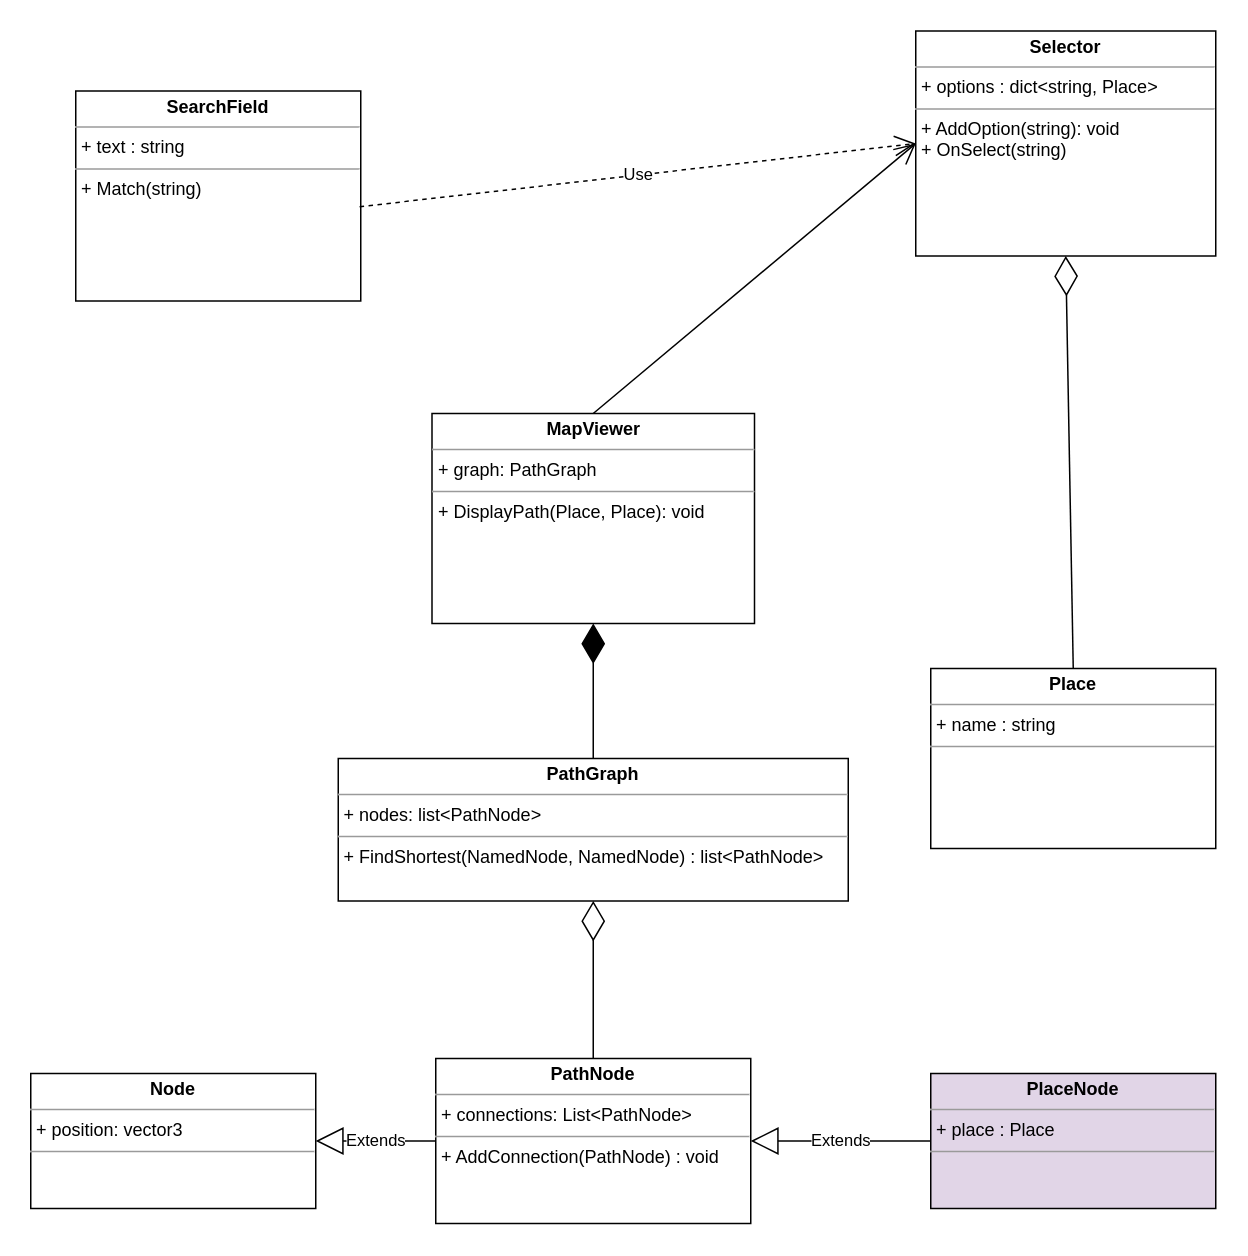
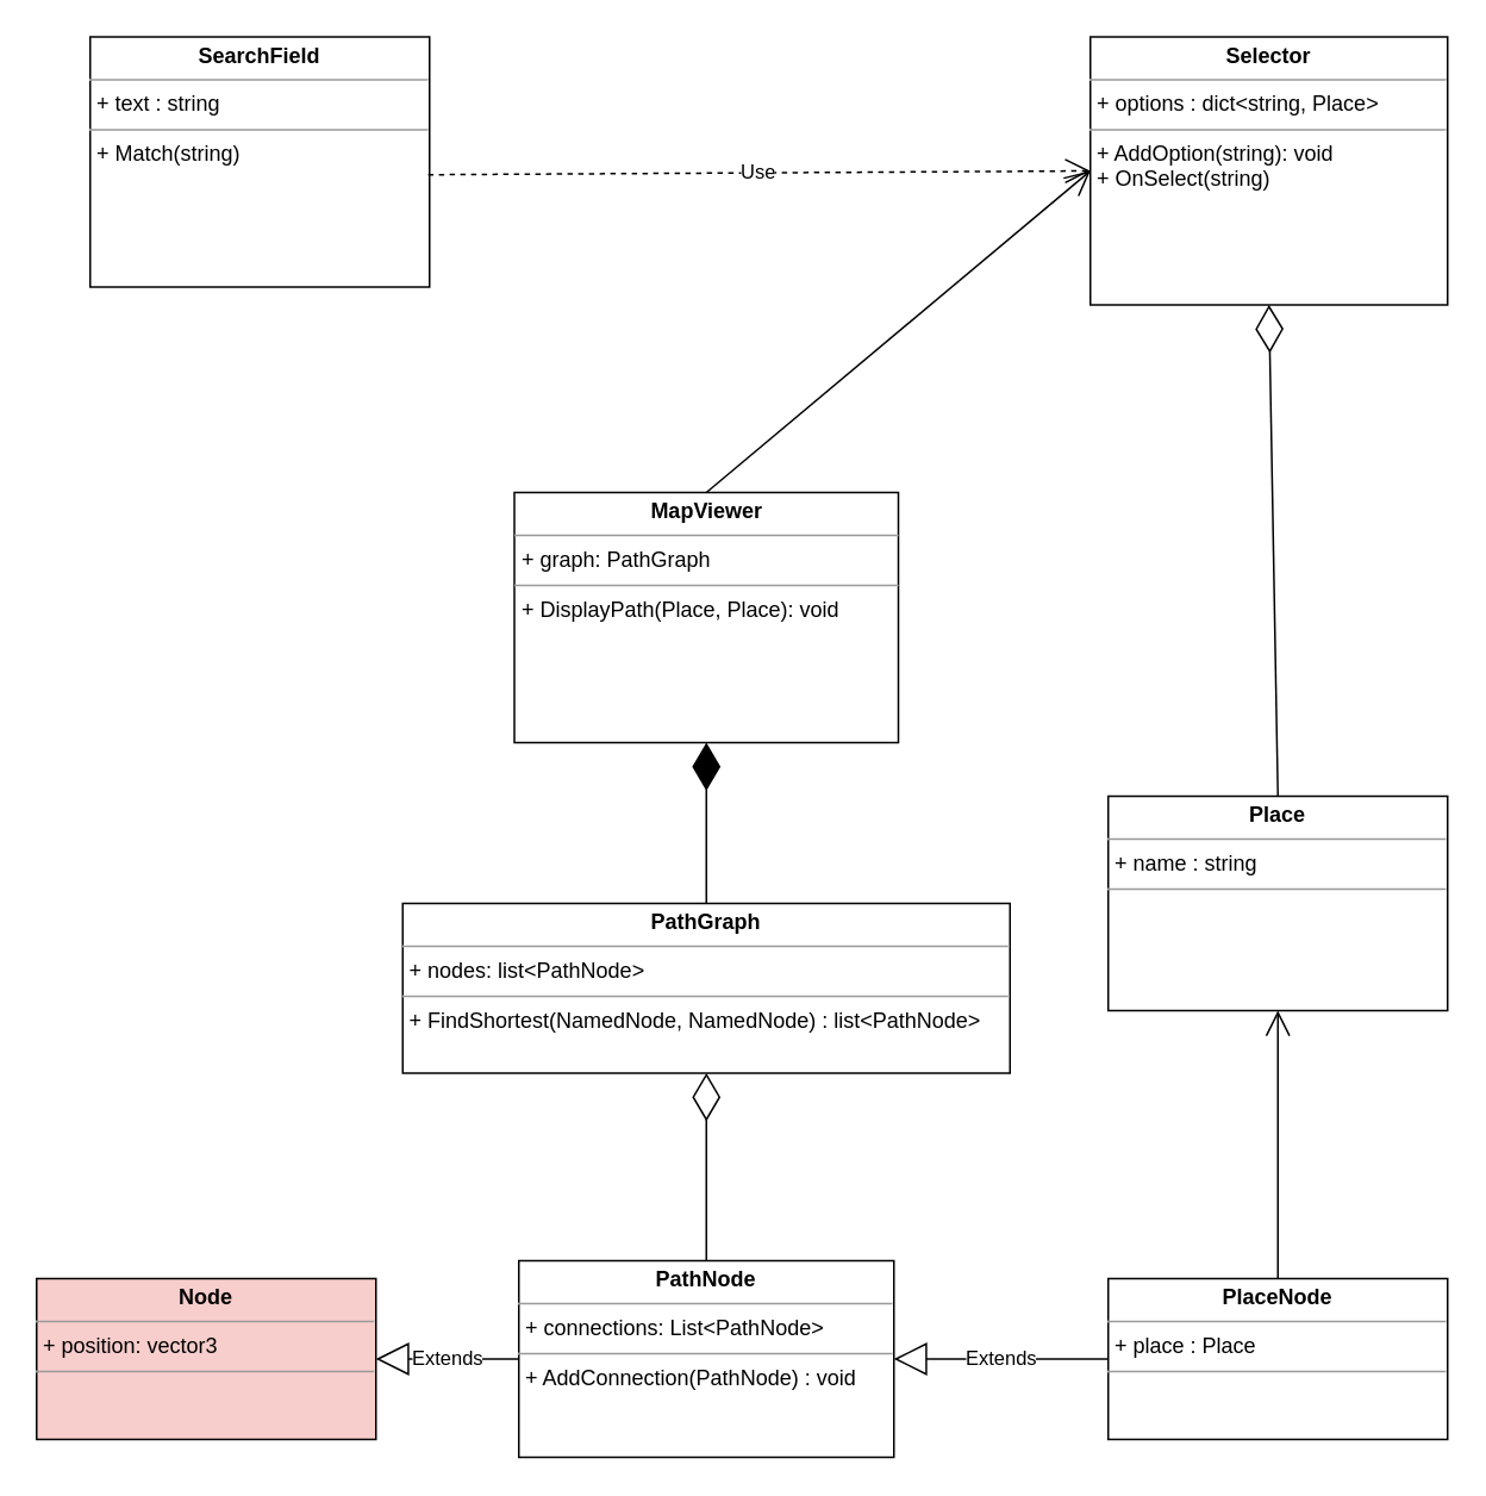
  <mxCell id="0" />
  <mxCell id="1" parent="0" />
- <mxCell id="2" value="&lt;p style=&quot;margin:0px;margin-top:4px;text-align:center;&quot;&gt;&lt;b&gt;Node&lt;/b&gt;&lt;/p&gt;&lt;hr size=&quot;1&quot;&gt;&lt;p style=&quot;margin:0px;margin-left:4px;&quot;&gt;+ position: vector3&lt;br&gt;&lt;/p&gt;&lt;hr size=&quot;1&quot;&gt;&lt;p style=&quot;margin:0px;margin-left:4px;&quot;&gt;&lt;br&gt;&lt;/p&gt;" style="verticalAlign=top;align=left;overflow=fill;fontSize=12;fontFamily=Helvetica;html=1;" parent="1" vertex="1"><mxGeometry x="20" y="715" width="190" height="90" as="geometry" /></mxCell>
+ <mxCell id="2" value="&lt;p style=&quot;margin:0px;margin-top:4px;text-align:center;&quot;&gt;&lt;b&gt;Node&lt;/b&gt;&lt;/p&gt;&lt;hr size=&quot;1&quot;&gt;&lt;p style=&quot;margin:0px;margin-left:4px;&quot;&gt;+ position: vector3&lt;br&gt;&lt;/p&gt;&lt;hr size=&quot;1&quot;&gt;&lt;p style=&quot;margin:0px;margin-left:4px;&quot;&gt;&lt;br&gt;&lt;/p&gt;" style="verticalAlign=top;align=left;overflow=fill;fontSize=12;fontFamily=Helvetica;html=1;fillColor=#f8cecc;" parent="1" vertex="1"><mxGeometry x="20" y="715" width="190" height="90" as="geometry" /></mxCell>
  <mxCell id="3" value="&lt;p style=&quot;margin:0px;margin-top:4px;text-align:center;&quot;&gt;&lt;b&gt;PathGraph&lt;/b&gt;&lt;/p&gt;&lt;hr size=&quot;1&quot;&gt;&lt;p style=&quot;margin:0px;margin-left:4px;&quot;&gt;+ nodes: list&amp;lt;PathNode&amp;gt;&lt;br&gt;&lt;/p&gt;&lt;hr size=&quot;1&quot;&gt;&lt;p style=&quot;margin:0px;margin-left:4px;&quot;&gt;+ FindShortest(NamedNode, NamedNode) : list&amp;lt;PathNode&amp;gt;&lt;/p&gt;" style="verticalAlign=top;align=left;overflow=fill;fontSize=12;fontFamily=Helvetica;html=1;" parent="1" vertex="1"><mxGeometry x="225" y="505" width="340" height="95" as="geometry" /></mxCell>
  <mxCell id="4" value="&lt;p style=&quot;margin:0px;margin-top:4px;text-align:center;&quot;&gt;&lt;b&gt;PathNode&lt;/b&gt;&lt;/p&gt;&lt;hr size=&quot;1&quot;&gt;&lt;p style=&quot;margin:0px;margin-left:4px;&quot;&gt;+ connections: List&amp;lt;PathNode&amp;gt;&lt;br&gt;&lt;/p&gt;&lt;hr size=&quot;1&quot;&gt;&lt;p style=&quot;margin:0px;margin-left:4px;&quot;&gt;+ AddConnection(PathNode) : void&lt;/p&gt;" style="verticalAlign=top;align=left;overflow=fill;fontSize=12;fontFamily=Helvetica;html=1;" parent="1" vertex="1"><mxGeometry x="290" y="705" width="210" height="110" as="geometry" /></mxCell>
  <mxCell id="5" value="Extends" style="endArrow=block;endSize=16;endFill=0;html=1;rounded=0;entryX=1;entryY=0.5;entryDx=0;entryDy=0;exitX=0;exitY=0.5;exitDx=0;exitDy=0;" parent="1" source="4" target="2" edge="1"><mxGeometry width="160" relative="1" as="geometry"><mxPoint x="280" y="725" as="sourcePoint" /><mxPoint x="510" y="705" as="targetPoint" /></mxGeometry></mxCell>
- <mxCell id="6" value="&lt;p style=&quot;margin:0px;margin-top:4px;text-align:center;&quot;&gt;&lt;b&gt;PlaceNode&lt;/b&gt;&lt;/p&gt;&lt;hr size=&quot;1&quot;&gt;&lt;p style=&quot;margin:0px;margin-left:4px;&quot;&gt;+ place : Place&lt;br&gt;&lt;/p&gt;&lt;hr size=&quot;1&quot;&gt;&lt;p style=&quot;margin:0px;margin-left:4px;&quot;&gt;&lt;br&gt;&lt;/p&gt;" style="verticalAlign=top;align=left;overflow=fill;fontSize=12;fontFamily=Helvetica;html=1;fillColor=#e1d5e7;" parent="1" vertex="1"><mxGeometry x="620" y="715" width="190" height="90" as="geometry" /></mxCell>
+ <mxCell id="6" value="&lt;p style=&quot;margin:0px;margin-top:4px;text-align:center;&quot;&gt;&lt;b&gt;PlaceNode&lt;/b&gt;&lt;/p&gt;&lt;hr size=&quot;1&quot;&gt;&lt;p style=&quot;margin:0px;margin-left:4px;&quot;&gt;+ place : Place&lt;br&gt;&lt;/p&gt;&lt;hr size=&quot;1&quot;&gt;&lt;p style=&quot;margin:0px;margin-left:4px;&quot;&gt;&lt;br&gt;&lt;/p&gt;" style="verticalAlign=top;align=left;overflow=fill;fontSize=12;fontFamily=Helvetica;html=1;" parent="1" vertex="1"><mxGeometry x="620" y="715" width="190" height="90" as="geometry" /></mxCell>
  <mxCell id="7" value="Extends" style="endArrow=block;endSize=16;endFill=0;html=1;rounded=0;exitX=0;exitY=0.5;exitDx=0;exitDy=0;entryX=1;entryY=0.5;entryDx=0;entryDy=0;" parent="1" source="6" target="4" edge="1"><mxGeometry width="160" relative="1" as="geometry"><mxPoint x="390" y="805" as="sourcePoint" /><mxPoint x="460" y="740" as="targetPoint" /></mxGeometry></mxCell>
  <mxCell id="8" value="" style="endArrow=diamondThin;endFill=0;endSize=24;html=1;rounded=0;entryX=0.5;entryY=1;entryDx=0;entryDy=0;exitX=0.5;exitY=0;exitDx=0;exitDy=0;" parent="1" source="4" target="3" edge="1"><mxGeometry width="160" relative="1" as="geometry"><mxPoint x="490" y="785" as="sourcePoint" /><mxPoint x="650" y="785" as="targetPoint" /></mxGeometry></mxCell>
  <mxCell id="9" value="&lt;p style=&quot;margin:0px;margin-top:4px;text-align:center;&quot;&gt;&lt;b&gt;MapViewer&lt;/b&gt;&lt;/p&gt;&lt;hr size=&quot;1&quot;&gt;&lt;p style=&quot;margin:0px;margin-left:4px;&quot;&gt;+ graph: PathGraph&lt;br&gt;&lt;/p&gt;&lt;hr size=&quot;1&quot;&gt;&lt;p style=&quot;margin:0px;margin-left:4px;&quot;&gt;+ DisplayPath(Place, Place): void&lt;br&gt;&lt;/p&gt;" style="verticalAlign=top;align=left;overflow=fill;fontSize=12;fontFamily=Helvetica;html=1;" parent="1" vertex="1"><mxGeometry x="287.5" y="275" width="215" height="140" as="geometry" /></mxCell>
- <mxCell id="10" value="&lt;p style=&quot;margin:0px;margin-top:4px;text-align:center;&quot;&gt;&lt;b&gt;SearchField&lt;/b&gt;&lt;/p&gt;&lt;hr size=&quot;1&quot;&gt;&lt;p style=&quot;margin:0px;margin-left:4px;&quot;&gt;+ text : string&lt;br&gt;&lt;/p&gt;&lt;hr size=&quot;1&quot;&gt;&lt;p style=&quot;margin:0px;margin-left:4px;&quot;&gt;+ Match(string)&amp;nbsp;&lt;/p&gt;" style="verticalAlign=top;align=left;overflow=fill;fontSize=12;fontFamily=Helvetica;html=1;" vertex="1" parent="1"><mxGeometry x="50" y="60" width="190" height="140" as="geometry" /></mxCell>
+ <mxCell id="10" value="&lt;p style=&quot;margin:0px;margin-top:4px;text-align:center;&quot;&gt;&lt;b&gt;SearchField&lt;/b&gt;&lt;/p&gt;&lt;hr size=&quot;1&quot;&gt;&lt;p style=&quot;margin:0px;margin-left:4px;&quot;&gt;+ text : string&lt;br&gt;&lt;/p&gt;&lt;hr size=&quot;1&quot;&gt;&lt;p style=&quot;margin:0px;margin-left:4px;&quot;&gt;+ Match(string)&amp;nbsp;&lt;/p&gt;" style="verticalAlign=top;align=left;overflow=fill;fontSize=12;fontFamily=Helvetica;html=1;" vertex="1" parent="1"><mxGeometry x="50" y="20" width="190" height="140" as="geometry" /></mxCell>
  <mxCell id="11" value="&lt;p style=&quot;margin:0px;margin-top:4px;text-align:center;&quot;&gt;&lt;b&gt;Selector&lt;/b&gt;&lt;/p&gt;&lt;hr size=&quot;1&quot;&gt;&lt;p style=&quot;margin:0px;margin-left:4px;&quot;&gt;+ options : dict&amp;lt;string, Place&amp;gt;&lt;br&gt;&lt;/p&gt;&lt;hr size=&quot;1&quot;&gt;&lt;p style=&quot;margin:0px;margin-left:4px;&quot;&gt;+ AddOption(string): void&lt;br&gt;+ OnSelect(string)&lt;/p&gt;" style="verticalAlign=top;align=left;overflow=fill;fontSize=12;fontFamily=Helvetica;html=1;" vertex="1" parent="1"><mxGeometry x="610" y="20" width="200" height="150" as="geometry" /></mxCell>
  <mxCell id="12" value="&lt;p style=&quot;margin:0px;margin-top:4px;text-align:center;&quot;&gt;&lt;b&gt;Place&lt;/b&gt;&lt;/p&gt;&lt;hr size=&quot;1&quot;&gt;&lt;p style=&quot;margin:0px;margin-left:4px;&quot;&gt;+ name : string&lt;br&gt;&lt;/p&gt;&lt;hr size=&quot;1&quot;&gt;&lt;p style=&quot;margin:0px;margin-left:4px;&quot;&gt;&lt;br&gt;&lt;/p&gt;" style="verticalAlign=top;align=left;overflow=fill;fontSize=12;fontFamily=Helvetica;html=1;" vertex="1" parent="1"><mxGeometry x="620" y="445" width="190" height="120" as="geometry" /></mxCell>
+ <mxCell id="13" value="" style="endArrow=open;endFill=1;endSize=12;html=1;rounded=0;exitX=0.5;exitY=0;exitDx=0;exitDy=0;" edge="1" parent="1" source="6" target="12"><mxGeometry width="160" relative="1" as="geometry"><mxPoint x="280" y="895" as="sourcePoint" /><mxPoint x="440" y="895" as="targetPoint" /></mxGeometry></mxCell>
  <mxCell id="14" value="" style="endArrow=diamondThin;endFill=0;endSize=24;html=1;rounded=0;exitX=0.5;exitY=0;exitDx=0;exitDy=0;entryX=0.5;entryY=1;entryDx=0;entryDy=0;" edge="1" parent="1" source="12" target="11"><mxGeometry width="160" relative="1" as="geometry"><mxPoint x="370" y="845" as="sourcePoint" /><mxPoint x="520" y="605" as="targetPoint" /></mxGeometry></mxCell>
  <mxCell id="15" value="Use" style="endArrow=open;endSize=12;dashed=1;html=1;rounded=0;exitX=0.996;exitY=0.551;exitDx=0;exitDy=0;entryX=0;entryY=0.5;entryDx=0;entryDy=0;exitPerimeter=0;" edge="1" parent="1" source="10" target="11"><mxGeometry width="160" relative="1" as="geometry"><mxPoint x="320" y="245" as="sourcePoint" /><mxPoint x="480" y="245" as="targetPoint" /><Array as="points" /></mxGeometry></mxCell>
  <mxCell id="16" style="edgeStyle=orthogonalEdgeStyle;rounded=0;orthogonalLoop=1;jettySize=auto;html=1;exitX=0.5;exitY=1;exitDx=0;exitDy=0;" edge="1" parent="1" source="4" target="4"><mxGeometry relative="1" as="geometry" /></mxCell>
  <mxCell id="17" value="" style="endArrow=diamondThin;endFill=1;endSize=24;html=1;rounded=0;entryX=0.5;entryY=1;entryDx=0;entryDy=0;exitX=0.5;exitY=0;exitDx=0;exitDy=0;" edge="1" parent="1" source="3" target="9"><mxGeometry width="160" relative="1" as="geometry"><mxPoint x="310" y="485" as="sourcePoint" /><mxPoint x="410" y="485" as="targetPoint" /></mxGeometry></mxCell>
  <mxCell id="18" value="" style="endArrow=open;endFill=1;endSize=12;html=1;rounded=0;exitX=0.5;exitY=0;exitDx=0;exitDy=0;entryX=0;entryY=0.5;entryDx=0;entryDy=0;" edge="1" parent="1" source="9" target="11"><mxGeometry width="160" relative="1" as="geometry"><mxPoint x="390" y="265" as="sourcePoint" /><mxPoint x="560" y="195" as="targetPoint" /></mxGeometry></mxCell>
